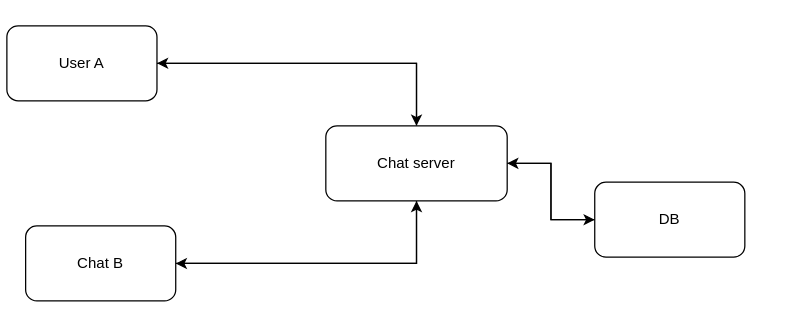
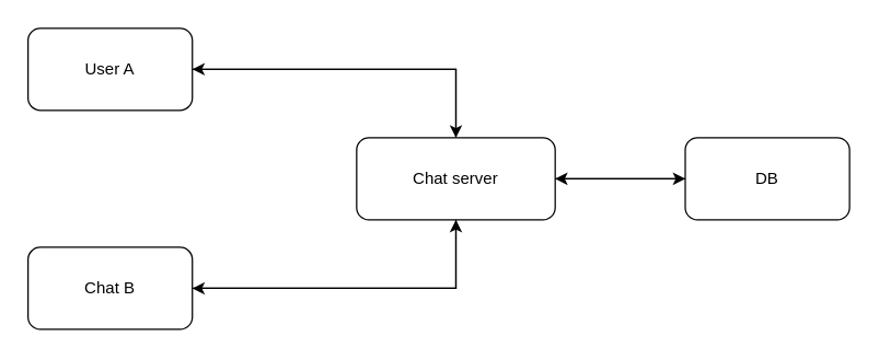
  <mxCell id="0" />
  <mxCell id="1" parent="0" />
  <mxCell id="2" style="edgeStyle=orthogonalEdgeStyle;rounded=0;orthogonalLoop=1;jettySize=auto;html=1;exitX=1;exitY=0.5;exitDx=0;exitDy=0;entryX=0.5;entryY=0;entryDx=0;entryDy=0;" edge="1" parent="1" source="3" target="9"><mxGeometry relative="1" as="geometry" /></mxCell>
- <mxCell id="3" value="User A" style="rounded=1;whiteSpace=wrap;html=1;" vertex="1" parent="1"><mxGeometry x="5" y="20" width="120" height="60" as="geometry" /></mxCell>
+ <mxCell id="3" value="User A" style="rounded=1;whiteSpace=wrap;html=1;" vertex="1" parent="1"><mxGeometry x="20" y="20" width="120" height="60" as="geometry" /></mxCell>
  <mxCell id="4" style="edgeStyle=orthogonalEdgeStyle;rounded=0;orthogonalLoop=1;jettySize=auto;html=1;exitX=1;exitY=0.5;exitDx=0;exitDy=0;entryX=0.5;entryY=1;entryDx=0;entryDy=0;" edge="1" parent="1" source="5" target="9"><mxGeometry relative="1" as="geometry" /></mxCell>
  <mxCell id="5" value="Chat B" style="rounded=1;whiteSpace=wrap;html=1;" vertex="1" parent="1"><mxGeometry x="20" y="180" width="120" height="60" as="geometry" /></mxCell>
  <mxCell id="6" style="edgeStyle=orthogonalEdgeStyle;rounded=0;orthogonalLoop=1;jettySize=auto;html=1;exitX=0.5;exitY=0;exitDx=0;exitDy=0;entryX=1;entryY=0.5;entryDx=0;entryDy=0;" edge="1" parent="1" source="9" target="3"><mxGeometry relative="1" as="geometry" /></mxCell>
  <mxCell id="7" style="edgeStyle=orthogonalEdgeStyle;rounded=0;orthogonalLoop=1;jettySize=auto;html=1;exitX=0.5;exitY=1;exitDx=0;exitDy=0;entryX=1;entryY=0.5;entryDx=0;entryDy=0;" edge="1" parent="1" source="9" target="5"><mxGeometry relative="1" as="geometry" /></mxCell>
  <mxCell id="8" style="edgeStyle=orthogonalEdgeStyle;rounded=0;orthogonalLoop=1;jettySize=auto;html=1;exitX=1;exitY=0.5;exitDx=0;exitDy=0;entryX=0;entryY=0.5;entryDx=0;entryDy=0;" edge="1" parent="1" source="9" target="11"><mxGeometry relative="1" as="geometry" /></mxCell>
  <mxCell id="9" value="Chat server" style="rounded=1;whiteSpace=wrap;html=1;" vertex="1" parent="1"><mxGeometry x="260" y="100" width="145" height="60" as="geometry" /></mxCell>
  <mxCell id="10" style="edgeStyle=orthogonalEdgeStyle;rounded=0;orthogonalLoop=1;jettySize=auto;html=1;exitX=0;exitY=0.5;exitDx=0;exitDy=0;entryX=1;entryY=0.5;entryDx=0;entryDy=0;" edge="1" parent="1" source="11" target="9"><mxGeometry relative="1" as="geometry" /></mxCell>
- <mxCell id="11" value="DB" style="rounded=1;whiteSpace=wrap;html=1;" vertex="1" parent="1"><mxGeometry x="475" y="145" width="120" height="60" as="geometry" /></mxCell>
+ <mxCell id="11" value="DB" style="rounded=1;whiteSpace=wrap;html=1;" vertex="1" parent="1"><mxGeometry x="500" y="100" width="120" height="60" as="geometry" /></mxCell>
